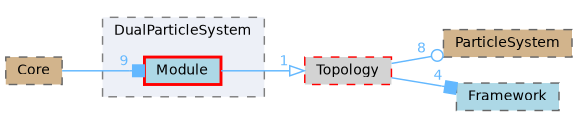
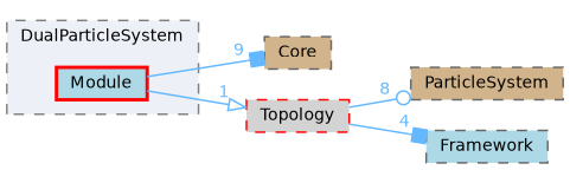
  digraph {
    compound=true
    rankdir=LR
    node [color=gray40 fillcolor=lightblue fontname=Helvetica fontsize=10 shape=box style="filled,dashed"]
    edge [arrowhead=box color=steelblue1 fontcolor=steelblue1 fontname=Helvetica fontsize=10 labeldistance=1.5 labelfontname=Helvetica labelfontsize=10]
    n1 [color=red height=0.2 label=Module style="filled,bold" width=0.4]
    n2 [fillcolor=tan height=0.2 label=Core width=0.4]
    n3 [color=red fillcolor=lightgrey height=0.2 label=Topology width=0.4]
    n4 [fillcolor=tan height=0.2 label=ParticleSystem width=0.4]
    n5 [height=0.2 label=Framework width=0.4]
    subgraph cluster_1 {
      bgcolor="#edf0f7"
      fontname=Helvetica
      fontsize=10
      label=DualParticleSystem
      pencolor=grey50
      style="filled,dashed"
      n1
    }
-   n2 -> n1 [headlabel=9]
+   n1 -> n2 [headlabel=9]
    n1 -> n3 [arrowhead=onormal headlabel=1]
    n3 -> n4 [arrowhead=odot headlabel=8]
    n3 -> n5 [headlabel=4]
  }
